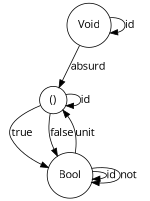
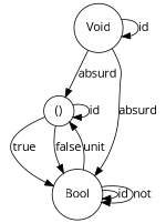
  digraph {
    fontname="Open Sans"
    rankdir=TB
    node [fontname="Open Sans" shape=circle]
    edge [fontname="Open Sans"]
    n1 [label=Void]
    n2 [label="()"]
    n3 [label=Bool]
    n1 -> n1 [label=id]
    n1 -> n2 [label=absurd]
+   n1 -> n3 [label=absurd]
    n2 -> n2 [label=id]
    n2 -> n3 [label=true]
    n2 -> n3 [label=false]
    n3 -> n2 [label=unit]
    n3 -> n3 [label=id]
    n3 -> n3 [label=not]
  }
